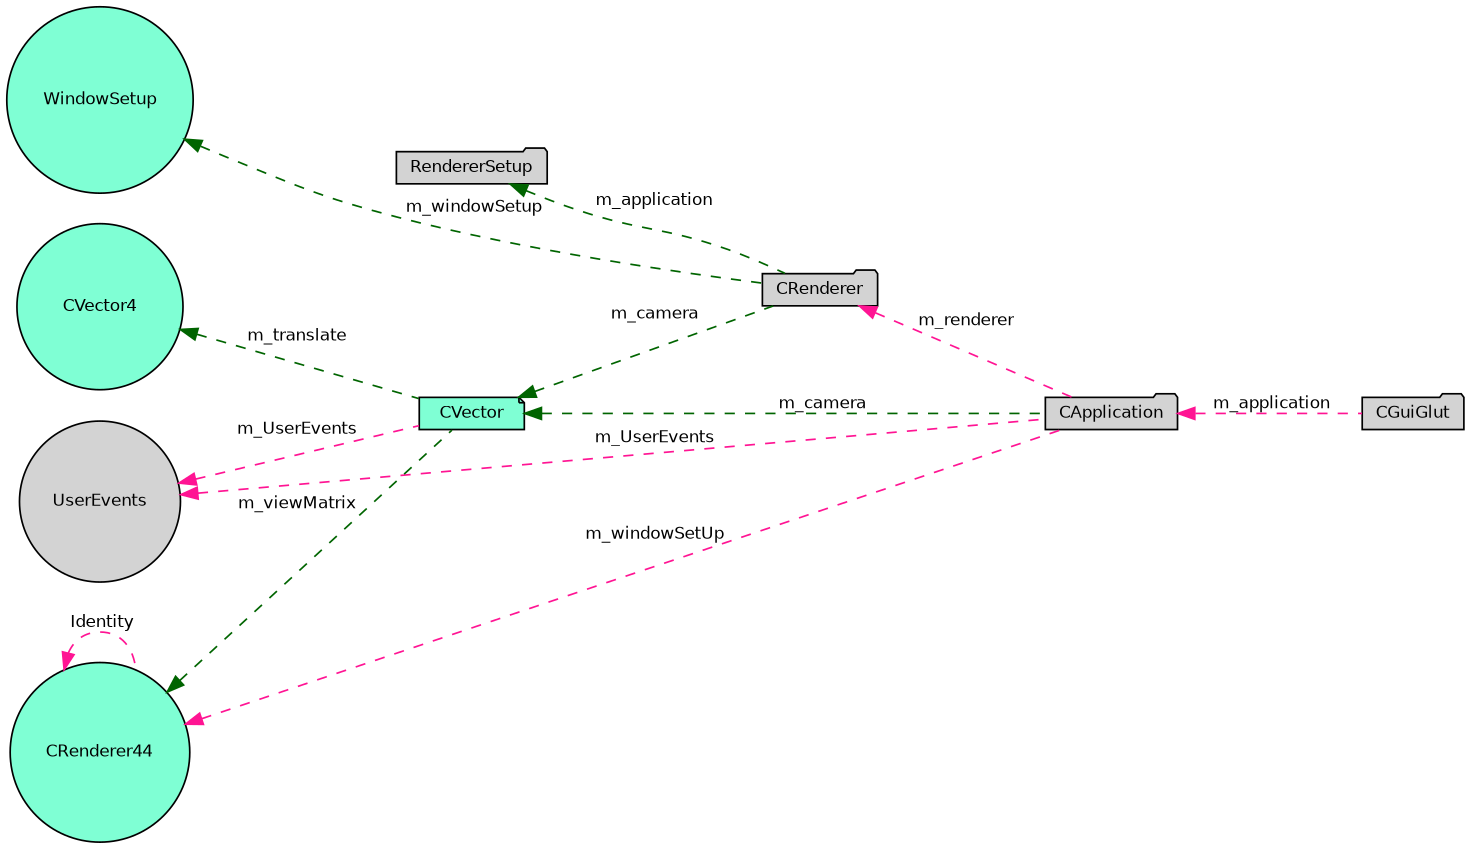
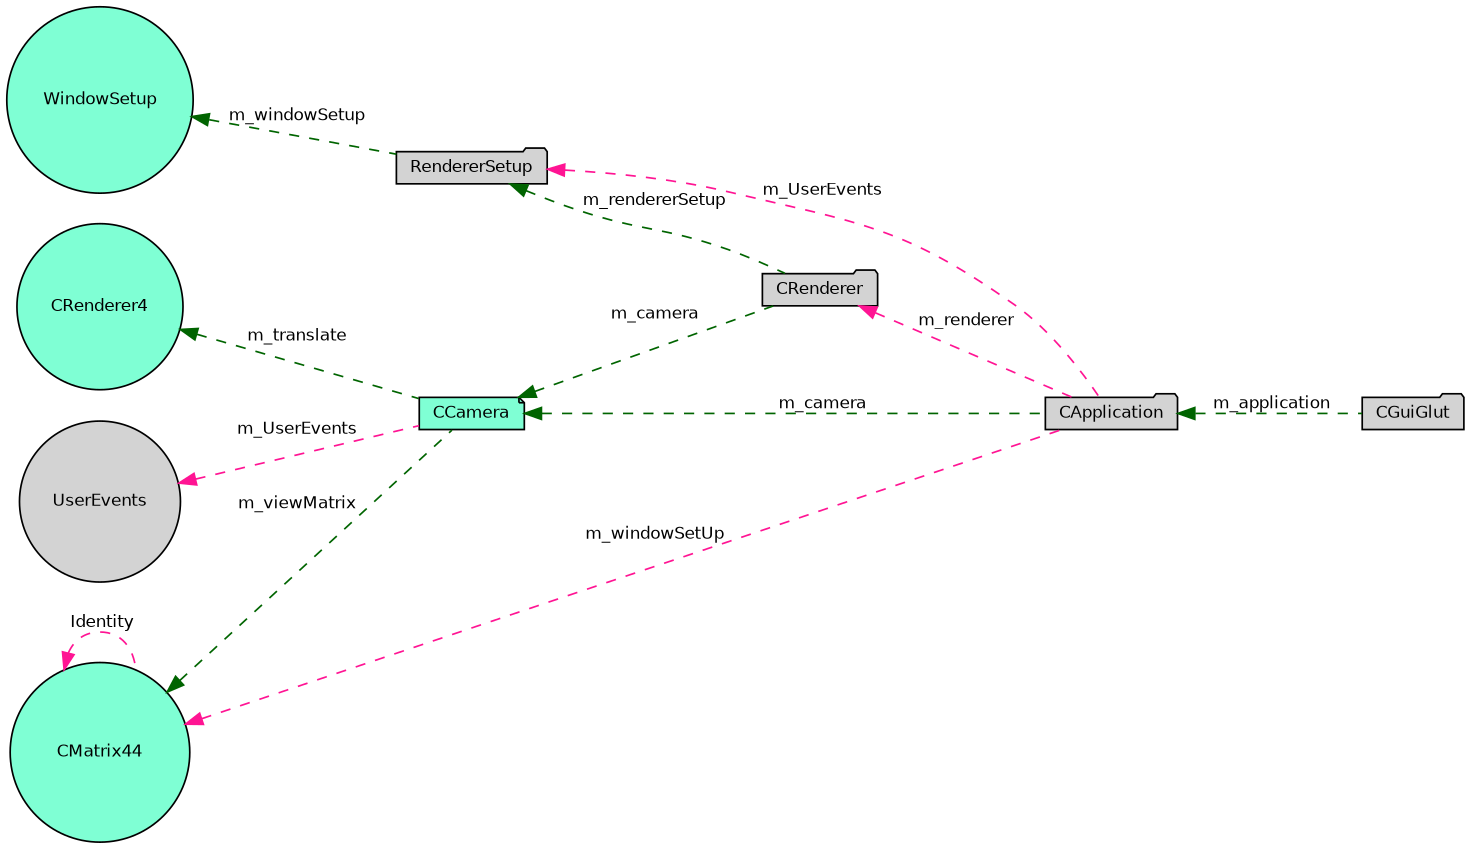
  digraph {
    rankdir=LR
    node [color=black fillcolor=lightgrey fontname=Helvetica fontsize=10 shape=folder style=filled]
    edge [color=deeppink dir=back fontname=Helvetica fontsize=10 labelfontname=Helvetica labelfontsize=10 style=dashed]
    n1 [fontcolor=black height=0.2 label=CGuiGlut width=0.4]
    n2 [height=0.2 label=CApplication width=0.4]
    n3 [fillcolor=aquamarine height=0.2 label=WindowSetup shape=circle width=0.4]
    n4 [height=0.2 label=CRenderer width=0.4]
    n5 [height=0.2 label=UserEvents shape=circle width=0.4]
-   n6 [fillcolor=aquamarine height=0.2 label=CVector shape=note width=0.4]
-   n7 [fillcolor=aquamarine height=0.2 label=CRenderer44 shape=circle width=0.4]
-   n8 [fillcolor=aquamarine height=0.2 label=CVector4 shape=circle width=0.4]
+   n6 [fillcolor=aquamarine height=0.2 label=CCamera shape=note width=0.4]
+   n7 [fillcolor=aquamarine height=0.2 label=CMatrix44 shape=circle width=0.4]
+   n8 [fillcolor=aquamarine height=0.2 label=CRenderer4 shape=circle width=0.4]
    n9 [height=0.2 label=RendererSetup width=0.4]
-   n2 -> n1 [label=" m_application"]
-   n3 -> n4 [color=darkgreen label=" m_windowSetup"]
+   n2 -> n1 [color=darkgreen label=" m_application"]
+   n3 -> n9 [color=darkgreen label=" m_windowSetup"]
    n4 -> n2 [label=" m_renderer"]
-   n5 -> n2 [label=" m_UserEvents"]
+   n9 -> n2 [label=" m_UserEvents"]
    n5 -> n6 [label=" m_UserEvents"]
    n6 -> n2 [color=darkgreen label=" m_camera"]
    n6 -> n4 [color=darkgreen label=" m_camera"]
    n7 -> n2 [label=" m_windowSetUp"]
    n7 -> n6 [color=darkgreen label=" m_viewMatrix"]
    n7 -> n7 [label=" Identity"]
    n8 -> n6 [color=darkgreen label=" m_translate"]
-   n9 -> n4 [color=darkgreen label=" m_application"]
+   n9 -> n4 [color=darkgreen label=" m_rendererSetup"]
  }
